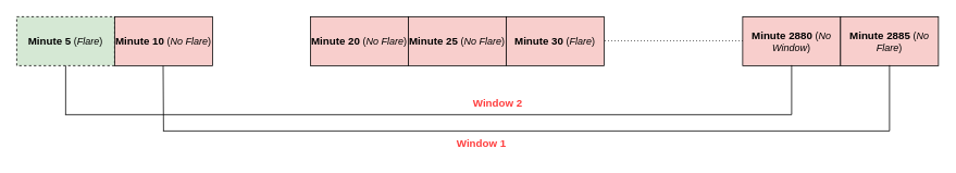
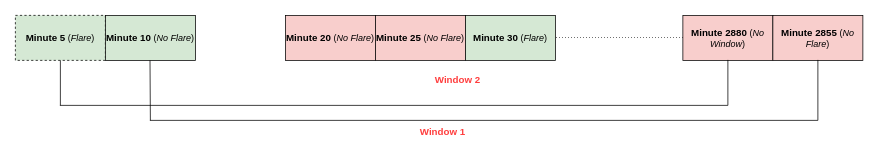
  <mxCell id="0" />
  <mxCell id="1" parent="0" />
  <mxCell id="2" value="&lt;b&gt;&lt;font style=&quot;font-size: 13px;&quot;&gt;Minute 5&lt;/font&gt;&lt;/b&gt;&amp;nbsp;(&lt;i&gt;Flare&lt;/i&gt;)" style="rounded=0;whiteSpace=wrap;html=1;fillColor=#d5e8d4;strokeColor=#000000;strokeWidth=1;dashed=1;" vertex="1" parent="1"><mxGeometry x="20" y="20" width="120" height="60" as="geometry" /></mxCell>
- <mxCell id="3" value="&lt;b&gt;&lt;font style=&quot;font-size: 13px;&quot;&gt;Minute 10&lt;/font&gt;&lt;/b&gt;&amp;nbsp;(&lt;i&gt;No Flare&lt;/i&gt;)" style="rounded=0;whiteSpace=wrap;html=1;fillColor=#f8cecc;strokeColor=#000000;strokeWidth=1;" vertex="1" parent="1"><mxGeometry x="140" y="20" width="120" height="60" as="geometry" /></mxCell>
+ <mxCell id="3" value="&lt;b&gt;&lt;font style=&quot;font-size: 13px;&quot;&gt;Minute 10&lt;/font&gt;&lt;/b&gt;&amp;nbsp;(&lt;i&gt;No Flare&lt;/i&gt;)" style="rounded=0;whiteSpace=wrap;html=1;fillColor=#d5e8d4;strokeColor=#000000;strokeWidth=1;" vertex="1" parent="1"><mxGeometry x="140" y="20" width="120" height="60" as="geometry" /></mxCell>
  <mxCell id="4" value="&lt;b&gt;&lt;font style=&quot;font-size: 13px;&quot;&gt;Minute 20&lt;/font&gt;&lt;/b&gt;&amp;nbsp;(&lt;i&gt;No Flare&lt;/i&gt;)" style="rounded=0;whiteSpace=wrap;html=1;fillColor=#f8cecc;strokeColor=#000000;strokeWidth=1;" vertex="1" parent="1"><mxGeometry x="380" y="20" width="120" height="60" as="geometry" /></mxCell>
  <mxCell id="5" value="&lt;b&gt;&lt;font style=&quot;font-size: 13px;&quot;&gt;Minute 25&lt;/font&gt;&lt;/b&gt;&amp;nbsp;(&lt;i&gt;No Flare&lt;/i&gt;)" style="rounded=0;whiteSpace=wrap;html=1;fillColor=#f8cecc;strokeColor=#000000;strokeWidth=1;" vertex="1" parent="1"><mxGeometry x="500" y="20" width="120" height="60" as="geometry" /></mxCell>
- <mxCell id="6" value="&lt;b&gt;&lt;font style=&quot;font-size: 13px;&quot;&gt;Minute 30&lt;/font&gt;&lt;/b&gt;&amp;nbsp;(&lt;i&gt;Flare&lt;/i&gt;)" style="rounded=0;whiteSpace=wrap;html=1;fillColor=#f8cecc;strokeColor=#000000;strokeWidth=1;" vertex="1" parent="1"><mxGeometry x="620" y="20" width="120" height="60" as="geometry" /></mxCell>
+ <mxCell id="6" value="&lt;b&gt;&lt;font style=&quot;font-size: 13px;&quot;&gt;Minute 30&lt;/font&gt;&lt;/b&gt;&amp;nbsp;(&lt;i&gt;Flare&lt;/i&gt;)" style="rounded=0;whiteSpace=wrap;html=1;fillColor=#d5e8d4;strokeColor=#000000;strokeWidth=1;" vertex="1" parent="1"><mxGeometry x="620" y="20" width="120" height="60" as="geometry" /></mxCell>
  <mxCell id="7" value="" style="endArrow=none;dashed=1;html=1;dashPattern=1 3;strokeWidth=1;rounded=0;strokeColor=#000000;" edge="1" parent="1"><mxGeometry width="50" height="50" relative="1" as="geometry"><mxPoint x="910" y="49.5" as="sourcePoint" /><mxPoint x="740" y="49.5" as="targetPoint" /></mxGeometry></mxCell>
  <mxCell id="8" value="&lt;b&gt;&lt;font style=&quot;font-size: 13px;&quot;&gt;Minute 2880&lt;/font&gt;&lt;/b&gt;&amp;nbsp;(&lt;i&gt;No Window&lt;/i&gt;)" style="rounded=0;whiteSpace=wrap;html=1;fillColor=#f8cecc;strokeColor=#000000;strokeWidth=1;" vertex="1" parent="1"><mxGeometry x="910" y="20" width="120" height="60" as="geometry" /></mxCell>
- <mxCell id="9" value="&lt;b&gt;&lt;font style=&quot;font-size: 13px;&quot;&gt;Minute 2885&lt;/font&gt;&lt;/b&gt;&amp;nbsp;(&lt;i&gt;No Flare&lt;/i&gt;)" style="rounded=0;whiteSpace=wrap;html=1;fillColor=#f8cecc;strokeColor=#000000;strokeWidth=1;" vertex="1" parent="1"><mxGeometry x="1030" y="20" width="120" height="60" as="geometry" /></mxCell>
+ <mxCell id="9" value="&lt;b&gt;&lt;font style=&quot;font-size: 13px;&quot;&gt;Minute 2855&lt;/font&gt;&lt;/b&gt;&amp;nbsp;(&lt;i&gt;No Flare&lt;/i&gt;)" style="rounded=0;whiteSpace=wrap;html=1;fillColor=#f8cecc;strokeColor=#000000;strokeWidth=1;" vertex="1" parent="1"><mxGeometry x="1030" y="20" width="120" height="60" as="geometry" /></mxCell>
  <mxCell id="10" value="" style="shape=partialRectangle;whiteSpace=wrap;html=1;top=0;left=0;fillColor=none;" vertex="1" parent="1"><mxGeometry x="80" y="80" width="890" height="60" as="geometry" /></mxCell>
  <mxCell id="11" value="" style="endArrow=none;html=1;rounded=0;entryX=0;entryY=1;entryDx=0;entryDy=0;exitX=0.5;exitY=1;exitDx=0;exitDy=0;" edge="1" parent="1" source="2" target="10"><mxGeometry width="50" height="50" relative="1" as="geometry"><mxPoint x="590" y="170" as="sourcePoint" /><mxPoint x="640" y="120" as="targetPoint" /></mxGeometry></mxCell>
  <mxCell id="12" value="" style="shape=partialRectangle;whiteSpace=wrap;html=1;top=0;left=0;fillColor=none;" vertex="1" parent="1"><mxGeometry x="200" y="80" width="890" height="80" as="geometry" /></mxCell>
  <mxCell id="13" value="" style="endArrow=none;html=1;rounded=0;entryX=0;entryY=1;entryDx=0;entryDy=0;exitX=0.5;exitY=1;exitDx=0;exitDy=0;" edge="1" parent="1" target="12"><mxGeometry width="50" height="50" relative="1" as="geometry"><mxPoint x="199.5" y="80" as="sourcePoint" /><mxPoint x="199.5" y="140" as="targetPoint" /></mxGeometry></mxCell>
  <mxCell id="14" value="&lt;b&gt;&lt;font style=&quot;font-size: 13px;&quot;&gt;Window 1&lt;/font&gt;&lt;/b&gt;" style="text;html=1;align=center;verticalAlign=middle;whiteSpace=wrap;rounded=0;fontColor=#FF3E3E;" vertex="1" parent="1"><mxGeometry x="550" y="160" width="80" height="30" as="geometry" /></mxCell>
- <mxCell id="15" value="&lt;b&gt;&lt;font style=&quot;color: rgb(255, 62, 62); font-size: 13px;&quot;&gt;Window 2&lt;/font&gt;&lt;/b&gt;" style="text;html=1;align=center;verticalAlign=middle;whiteSpace=wrap;rounded=0;" vertex="1" parent="1"><mxGeometry x="570" y="110" width="80" height="30" as="geometry" /></mxCell>
+ <mxCell id="15" value="&lt;b&gt;&lt;font style=&quot;color: rgb(255, 62, 62); font-size: 13px;&quot;&gt;Window 2&lt;/font&gt;&lt;/b&gt;" style="text;html=1;align=center;verticalAlign=middle;whiteSpace=wrap;rounded=0;" vertex="1" parent="1"><mxGeometry x="570" y="90" width="80" height="30" as="geometry" /></mxCell>
